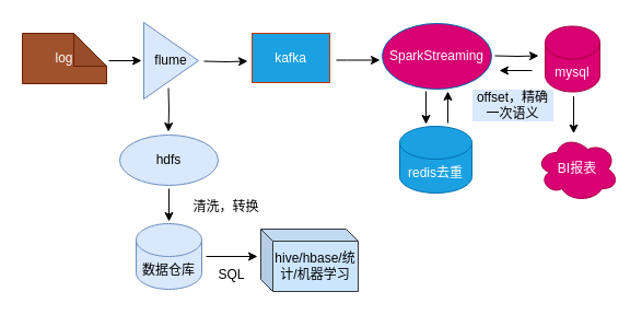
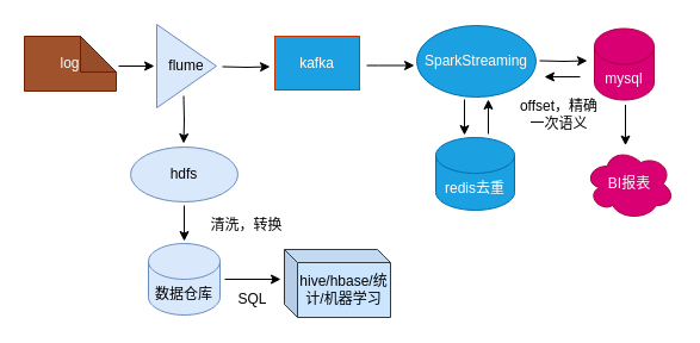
  <mxCell id="0" />
  <mxCell id="1" parent="0" />
  <mxCell id="2" style="edgeStyle=orthogonalEdgeStyle;rounded=0;orthogonalLoop=1;jettySize=auto;html=1;" edge="1" parent="1"><mxGeometry relative="1" as="geometry"><mxPoint x="226" y="55.5" as="targetPoint" /><mxPoint x="186" y="55.5" as="sourcePoint" /></mxGeometry></mxCell>
  <mxCell id="3" style="edgeStyle=orthogonalEdgeStyle;rounded=0;orthogonalLoop=1;jettySize=auto;html=1;" edge="1" parent="1"><mxGeometry relative="1" as="geometry"><mxPoint x="153.5" y="120" as="targetPoint" /><mxPoint x="153.5" y="80" as="sourcePoint" /></mxGeometry></mxCell>
  <mxCell id="4" style="edgeStyle=orthogonalEdgeStyle;rounded=0;orthogonalLoop=1;jettySize=auto;html=1;exitX=0;exitY=0;exitDx=80;exitDy=30;exitPerimeter=0;" edge="1" parent="1"><mxGeometry relative="1" as="geometry"><mxPoint x="129" y="55" as="targetPoint" /><mxPoint x="99" y="55" as="sourcePoint" /></mxGeometry></mxCell>
  <mxCell id="5" value="log" style="shape=note;whiteSpace=wrap;html=1;backgroundOutline=1;darkOpacity=0.05;fillColor=#a0522d;strokeColor=#6D1F00;fontColor=#ffffff;" vertex="1" parent="1"><mxGeometry x="20" y="30" width="77" height="46" as="geometry" /></mxCell>
  <mxCell id="6" value="kafka" style="rounded=0;whiteSpace=wrap;html=1;fillColor=#1ba1e2;strokeColor=#C73500;fontColor=#ffffff;" vertex="1" parent="1"><mxGeometry x="230" y="30" width="71" height="45" as="geometry" /></mxCell>
  <mxCell id="7" style="edgeStyle=orthogonalEdgeStyle;rounded=0;orthogonalLoop=1;jettySize=auto;html=1;exitX=0.5;exitY=1;exitDx=0;exitDy=0;" edge="1" parent="1"><mxGeometry relative="1" as="geometry"><mxPoint x="154" y="202" as="targetPoint" /><mxPoint x="154" y="172" as="sourcePoint" /></mxGeometry></mxCell>
  <mxCell id="8" value="hdfs" style="ellipse;whiteSpace=wrap;html=1;fillColor=#dae8fc;strokeColor=#6c8ebf;" vertex="1" parent="1"><mxGeometry x="109" y="123" width="90" height="46" as="geometry" /></mxCell>
  <mxCell id="9" style="edgeStyle=orthogonalEdgeStyle;rounded=0;orthogonalLoop=1;jettySize=auto;html=1;exitX=0.5;exitY=1;exitDx=0;exitDy=0;" edge="1" parent="1"><mxGeometry relative="1" as="geometry"><mxPoint x="389" y="113" as="targetPoint" /><mxPoint x="389" y="83" as="sourcePoint" /></mxGeometry></mxCell>
  <mxCell id="10" style="edgeStyle=orthogonalEdgeStyle;rounded=0;orthogonalLoop=1;jettySize=auto;html=1;exitX=1;exitY=0.5;exitDx=0;exitDy=0;" edge="1" parent="1"><mxGeometry relative="1" as="geometry"><mxPoint x="492" y="50.5" as="targetPoint" /><mxPoint x="452" y="50.5" as="sourcePoint" /></mxGeometry></mxCell>
- <mxCell id="11" value="SparkStreaming" style="ellipse;whiteSpace=wrap;html=1;fillColor=#d80073;strokeColor=#006EAF;fontColor=#ffffff;" vertex="1" parent="1"><mxGeometry x="349" y="21" width="100" height="60" as="geometry" /></mxCell>
+ <mxCell id="11" value="SparkStreaming" style="ellipse;whiteSpace=wrap;html=1;fillColor=#1ba1e2;strokeColor=#006EAF;fontColor=#ffffff;" vertex="1" parent="1"><mxGeometry x="349" y="21" width="100" height="60" as="geometry" /></mxCell>
  <mxCell id="12" style="edgeStyle=orthogonalEdgeStyle;rounded=0;orthogonalLoop=1;jettySize=auto;html=1;" edge="1" parent="1"><mxGeometry relative="1" as="geometry"><mxPoint x="347" y="54.5" as="targetPoint" /><mxPoint x="307" y="54.5" as="sourcePoint" /><Array as="points"><mxPoint x="317" y="55" /><mxPoint x="317" y="55" /></Array></mxGeometry></mxCell>
  <mxCell id="13" value="flume" style="triangle;whiteSpace=wrap;html=1;fillColor=#dae8fc;strokeColor=#6c8ebf;" vertex="1" parent="1"><mxGeometry x="131" y="20" width="50" height="70" as="geometry" /></mxCell>
  <mxCell id="14" style="edgeStyle=orthogonalEdgeStyle;rounded=0;orthogonalLoop=1;jettySize=auto;html=1;exitX=0.5;exitY=0;exitDx=0;exitDy=0;exitPerimeter=0;" edge="1" parent="1"><mxGeometry relative="1" as="geometry"><mxPoint x="409" y="83" as="targetPoint" /><mxPoint x="409" y="112" as="sourcePoint" /></mxGeometry></mxCell>
  <mxCell id="15" value="redis去重" style="shape=cylinder3;whiteSpace=wrap;html=1;boundedLbl=1;backgroundOutline=1;size=15;fillColor=#1ba1e2;strokeColor=#006EAF;fontColor=#ffffff;" vertex="1" parent="1"><mxGeometry x="365" y="115" width="66" height="61" as="geometry" /></mxCell>
  <mxCell id="16" style="edgeStyle=orthogonalEdgeStyle;rounded=0;orthogonalLoop=1;jettySize=auto;html=1;exitX=0;exitY=0.5;exitDx=0;exitDy=0;exitPerimeter=0;" edge="1" parent="1"><mxGeometry relative="1" as="geometry"><mxPoint x="456" y="64.5" as="targetPoint" /><mxPoint x="486" y="64" as="sourcePoint" /></mxGeometry></mxCell>
  <mxCell id="17" style="edgeStyle=orthogonalEdgeStyle;rounded=0;orthogonalLoop=1;jettySize=auto;html=1;exitX=0.5;exitY=1;exitDx=0;exitDy=0;exitPerimeter=0;" edge="1" parent="1"><mxGeometry relative="1" as="geometry"><mxPoint x="524" y="121.667" as="targetPoint" /><mxPoint x="524" y="87.5" as="sourcePoint" /></mxGeometry></mxCell>
  <mxCell id="18" value="mysql" style="shape=cylinder3;whiteSpace=wrap;html=1;boundedLbl=1;backgroundOutline=1;size=15;fillColor=#d80073;strokeColor=#A50040;fontColor=#ffffff;" vertex="1" parent="1"><mxGeometry x="498" y="23.5" width="50" height="60" as="geometry" /></mxCell>
  <mxCell id="19" style="edgeStyle=orthogonalEdgeStyle;rounded=0;orthogonalLoop=1;jettySize=auto;html=1;exitX=1;exitY=0.5;exitDx=0;exitDy=0;exitPerimeter=0;" edge="1" parent="1"><mxGeometry relative="1" as="geometry"><mxPoint x="235" y="234" as="targetPoint" /><mxPoint x="188" y="234" as="sourcePoint" /></mxGeometry></mxCell>
  <mxCell id="20" value="数据仓库" style="shape=cylinder3;whiteSpace=wrap;html=1;boundedLbl=1;backgroundOutline=1;size=15;fillColor=#dae8fc;strokeColor=#6c8ebf;" vertex="1" parent="1"><mxGeometry x="124" y="204" width="60" height="60" as="geometry" /></mxCell>
  <mxCell id="21" value="清洗，转换" style="whiteSpace=wrap;html=1;fillColor=#FFFFFF;strokeColor=#FFFFFF;rounded=1;" vertex="1" parent="1"><mxGeometry x="169" y="174" width="75" height="30" as="geometry" /></mxCell>
- <mxCell id="22" value="offset，精确一次语义" style="rounded=0;whiteSpace=wrap;html=1;fillColor=#dae8fc;strokeColor=#FFFFFF;" vertex="1" parent="1"><mxGeometry x="431" y="81" width="75" height="30" as="geometry" /></mxCell>
+ <mxCell id="22" value="offset，精确一次语义" style="rounded=0;whiteSpace=wrap;html=1;fillColor=#FFFFFF;strokeColor=#FFFFFF;" vertex="1" parent="1"><mxGeometry x="431" y="81" width="75" height="30" as="geometry" /></mxCell>
  <mxCell id="23" value="hive/hbase/统计/机器学习" style="shape=cube;whiteSpace=wrap;html=1;boundedLbl=1;backgroundOutline=1;darkOpacity=0.05;darkOpacity2=0.1;strokeColor=#36393d;fillColor=#cce5ff;size=11;" vertex="1" parent="1"><mxGeometry x="238" y="209" width="89" height="57" as="geometry" /></mxCell>
  <mxCell id="24" value="SQL" style="rounded=0;whiteSpace=wrap;html=1;fillColor=#FFFFFF;strokeColor=#FFFFFF;" vertex="1" parent="1"><mxGeometry x="187" y="240" width="49" height="21" as="geometry" /></mxCell>
  <mxCell id="25" value="BI报表" style="ellipse;shape=cloud;whiteSpace=wrap;html=1;strokeColor=#A50040;fillColor=#d80073;fontColor=#ffffff;" vertex="1" parent="1"><mxGeometry x="490" y="124" width="75" height="60" as="geometry" /></mxCell>
